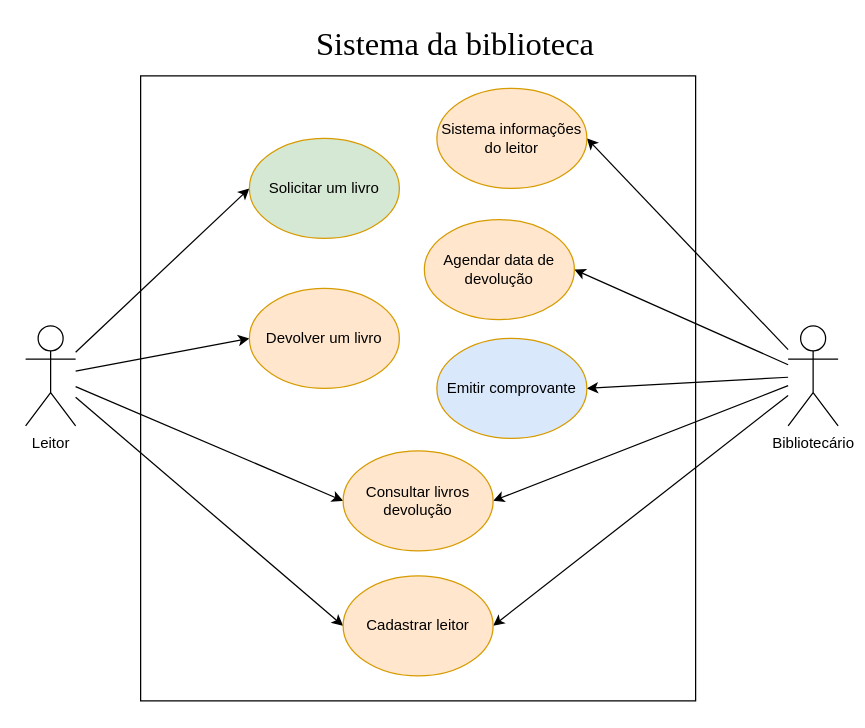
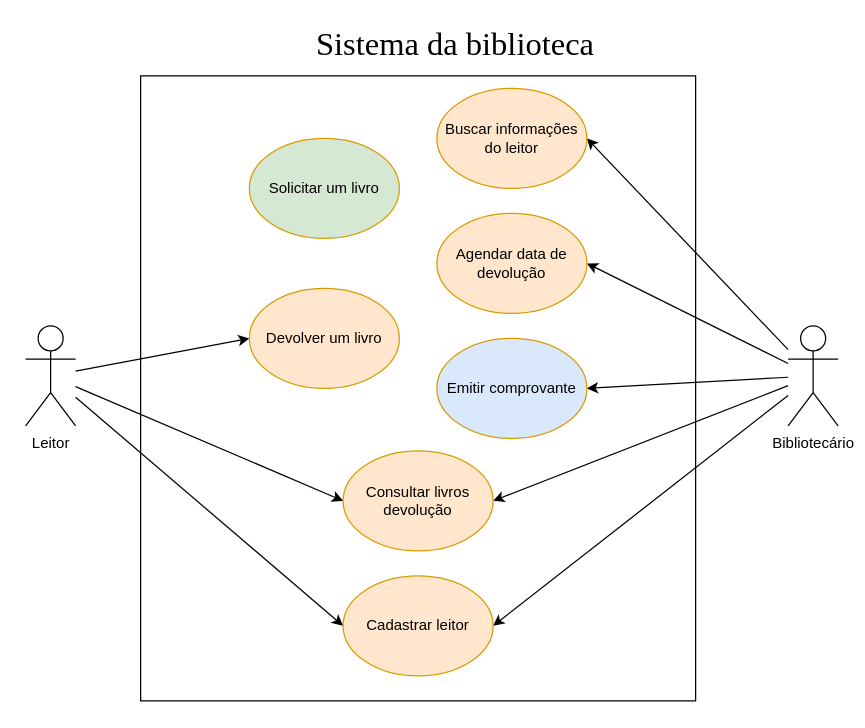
  <mxCell id="0" />
  <mxCell id="1" parent="0" />
  <mxCell id="2" value="" style="rounded=0;whiteSpace=wrap;html=1;" vertex="1" parent="1"><mxGeometry x="112" y="60" width="444" height="500" as="geometry" /></mxCell>
  <mxCell id="3" value="&lt;font style=&quot;font-size: 26px;&quot; face=&quot;Tahoma&quot;&gt;Sistema da biblioteca&lt;/font&gt;" style="text;html=1;strokeColor=none;fillColor=none;align=center;verticalAlign=middle;whiteSpace=wrap;rounded=0;fontSize=26;" vertex="1" parent="1"><mxGeometry x="154" y="20" width="420" height="30" as="geometry" /></mxCell>
- <mxCell id="4" style="edgeStyle=none;rounded=0;orthogonalLoop=1;jettySize=auto;html=1;entryX=0;entryY=0.5;entryDx=0;entryDy=0;" edge="1" parent="1" source="8" target="15"><mxGeometry relative="1" as="geometry" /></mxCell>
  <mxCell id="5" style="edgeStyle=none;rounded=0;orthogonalLoop=1;jettySize=auto;html=1;entryX=0;entryY=0.5;entryDx=0;entryDy=0;" edge="1" parent="1" source="8" target="18"><mxGeometry relative="1" as="geometry" /></mxCell>
  <mxCell id="6" style="edgeStyle=none;rounded=0;orthogonalLoop=1;jettySize=auto;html=1;entryX=0;entryY=0.5;entryDx=0;entryDy=0;" edge="1" parent="1" source="8" target="21"><mxGeometry relative="1" as="geometry" /></mxCell>
  <mxCell id="7" style="edgeStyle=none;rounded=0;orthogonalLoop=1;jettySize=auto;html=1;entryX=0;entryY=0.5;entryDx=0;entryDy=0;" edge="1" parent="1" source="8" target="16"><mxGeometry relative="1" as="geometry" /></mxCell>
  <mxCell id="8" value="Leitor" style="shape=umlActor;verticalLabelPosition=bottom;verticalAlign=top;html=1;outlineConnect=0;" vertex="1" parent="1"><mxGeometry x="20" y="260" width="40" height="80" as="geometry" /></mxCell>
  <mxCell id="9" style="edgeStyle=none;rounded=0;orthogonalLoop=1;jettySize=auto;html=1;entryX=1;entryY=0.5;entryDx=0;entryDy=0;" edge="1" parent="1" source="14" target="16"><mxGeometry relative="1" as="geometry" /></mxCell>
  <mxCell id="10" style="edgeStyle=none;rounded=0;orthogonalLoop=1;jettySize=auto;html=1;entryX=1;entryY=0.5;entryDx=0;entryDy=0;" edge="1" parent="1" source="14" target="17"><mxGeometry relative="1" as="geometry" /></mxCell>
  <mxCell id="11" style="edgeStyle=none;rounded=0;orthogonalLoop=1;jettySize=auto;html=1;entryX=1;entryY=0.5;entryDx=0;entryDy=0;" edge="1" parent="1" source="14" target="19"><mxGeometry relative="1" as="geometry" /></mxCell>
  <mxCell id="12" style="edgeStyle=none;rounded=0;orthogonalLoop=1;jettySize=auto;html=1;entryX=1;entryY=0.5;entryDx=0;entryDy=0;" edge="1" parent="1" source="14" target="20"><mxGeometry relative="1" as="geometry" /></mxCell>
  <mxCell id="13" style="edgeStyle=none;rounded=0;orthogonalLoop=1;jettySize=auto;html=1;entryX=1;entryY=0.5;entryDx=0;entryDy=0;" edge="1" parent="1" source="14" target="21"><mxGeometry relative="1" as="geometry" /></mxCell>
  <mxCell id="14" value="Bibliotecário" style="shape=umlActor;verticalLabelPosition=bottom;verticalAlign=top;html=1;outlineConnect=0;" vertex="1" parent="1"><mxGeometry x="630" y="260" width="40" height="80" as="geometry" /></mxCell>
  <mxCell id="15" value="Solicitar um livro" style="ellipse;whiteSpace=wrap;html=1;fillColor=#d5e8d4;strokeColor=#d79b00;" vertex="1" parent="1"><mxGeometry x="199" y="110" width="120" height="80" as="geometry" /></mxCell>
  <mxCell id="16" value="Cadastrar leitor" style="ellipse;whiteSpace=wrap;html=1;fillColor=#ffe6cc;strokeColor=#d79b00;" vertex="1" parent="1"><mxGeometry x="274" y="460" width="120" height="80" as="geometry" /></mxCell>
- <mxCell id="17" value="Sistema informações do leitor" style="ellipse;whiteSpace=wrap;html=1;fillColor=#ffe6cc;strokeColor=#d79b00;" vertex="1" parent="1"><mxGeometry x="349" y="70" width="120" height="80" as="geometry" /></mxCell>
+ <mxCell id="17" value="Buscar informações do leitor" style="ellipse;whiteSpace=wrap;html=1;fillColor=#ffe6cc;strokeColor=#d79b00;" vertex="1" parent="1"><mxGeometry x="349" y="70" width="120" height="80" as="geometry" /></mxCell>
  <mxCell id="18" value="Devolver um livro" style="ellipse;whiteSpace=wrap;html=1;fillColor=#ffe6cc;strokeColor=#d79b00;" vertex="1" parent="1"><mxGeometry x="199" y="230" width="120" height="80" as="geometry" /></mxCell>
- <mxCell id="19" value="Agendar data de devolução" style="ellipse;whiteSpace=wrap;html=1;fillColor=#ffe6cc;strokeColor=#d79b00;" vertex="1" parent="1"><mxGeometry x="339" y="175" width="120" height="80" as="geometry" /></mxCell>
+ <mxCell id="19" value="Agendar data de devolução" style="ellipse;whiteSpace=wrap;html=1;fillColor=#ffe6cc;strokeColor=#d79b00;" vertex="1" parent="1"><mxGeometry x="349" y="170" width="120" height="80" as="geometry" /></mxCell>
  <mxCell id="20" value="Emitir comprovante" style="ellipse;whiteSpace=wrap;html=1;fillColor=#dae8fc;strokeColor=#d79b00;" vertex="1" parent="1"><mxGeometry x="349" y="270" width="120" height="80" as="geometry" /></mxCell>
  <mxCell id="21" value="Consultar livros devolução" style="ellipse;whiteSpace=wrap;html=1;fillColor=#ffe6cc;strokeColor=#d79b00;" vertex="1" parent="1"><mxGeometry x="274" y="360" width="120" height="80" as="geometry" /></mxCell>
